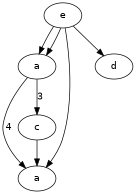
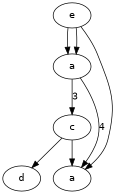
  digraph {
    fontname="DejaVu Sans Mono"
    node [fontname="DejaVu Sans Mono"]
    edge [fontname="DejaVu Sans Mono"]
    n1 [label=a]
    n2 [flag=b label=a]
    c [type=c]
    e
    d [animal=cat]
    n1 -> n2 [label=4]
    n1 -> c [label=3 weight=3]
    c -> n2 [weight=8]
    e -> n1
    e -> n1
    e -> n2
-   e -> d
+   c -> d
  }
